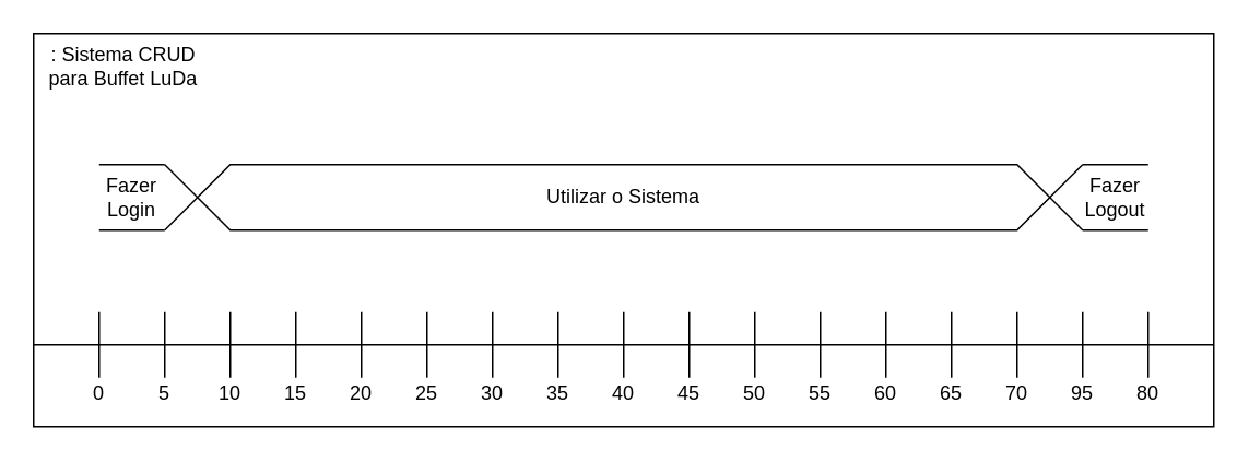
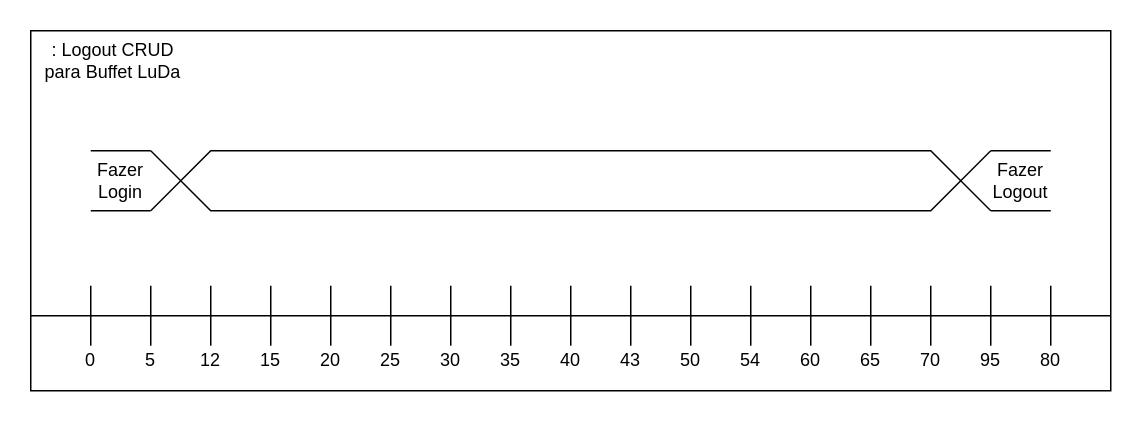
  <mxCell id="0" />
  <mxCell id="1" parent="0" />
  <mxCell id="2" value="" style="rounded=0;whiteSpace=wrap;html=1;" vertex="1" parent="1"><mxGeometry x="20" y="20" width="720" height="240" as="geometry" /></mxCell>
  <mxCell id="3" value="" style="endArrow=none;html=1;rounded=0;" edge="1" parent="1"><mxGeometry width="50" height="50" relative="1" as="geometry"><mxPoint x="20" y="210" as="sourcePoint" /><mxPoint x="740" y="210" as="targetPoint" /></mxGeometry></mxCell>
  <mxCell id="4" value="" style="endArrow=none;html=1;rounded=0;" edge="1" parent="1"><mxGeometry width="50" height="50" relative="1" as="geometry"><mxPoint x="60" y="230" as="sourcePoint" /><mxPoint x="60" y="190" as="targetPoint" /></mxGeometry></mxCell>
  <mxCell id="5" value="" style="endArrow=none;html=1;rounded=0;" edge="1" parent="1"><mxGeometry width="50" height="50" relative="1" as="geometry"><mxPoint x="100" y="230" as="sourcePoint" /><mxPoint x="100" y="190" as="targetPoint" /></mxGeometry></mxCell>
  <mxCell id="6" value="" style="endArrow=none;html=1;rounded=0;" edge="1" parent="1"><mxGeometry width="50" height="50" relative="1" as="geometry"><mxPoint x="140" y="230" as="sourcePoint" /><mxPoint x="140" y="190" as="targetPoint" /></mxGeometry></mxCell>
  <mxCell id="7" value="" style="endArrow=none;html=1;rounded=0;" edge="1" parent="1"><mxGeometry width="50" height="50" relative="1" as="geometry"><mxPoint x="180" y="230" as="sourcePoint" /><mxPoint x="180" y="190" as="targetPoint" /></mxGeometry></mxCell>
  <mxCell id="8" value="" style="endArrow=none;html=1;rounded=0;" edge="1" parent="1"><mxGeometry width="50" height="50" relative="1" as="geometry"><mxPoint x="220" y="230" as="sourcePoint" /><mxPoint x="220" y="190" as="targetPoint" /></mxGeometry></mxCell>
  <mxCell id="9" value="" style="endArrow=none;html=1;rounded=0;" edge="1" parent="1"><mxGeometry width="50" height="50" relative="1" as="geometry"><mxPoint x="260" y="230" as="sourcePoint" /><mxPoint x="260" y="190" as="targetPoint" /></mxGeometry></mxCell>
  <mxCell id="10" value="" style="endArrow=none;html=1;rounded=0;" edge="1" parent="1"><mxGeometry width="50" height="50" relative="1" as="geometry"><mxPoint x="300" y="230" as="sourcePoint" /><mxPoint x="300" y="190" as="targetPoint" /></mxGeometry></mxCell>
  <mxCell id="11" value="" style="endArrow=none;html=1;rounded=0;" edge="1" parent="1"><mxGeometry width="50" height="50" relative="1" as="geometry"><mxPoint x="340" y="230" as="sourcePoint" /><mxPoint x="340" y="190" as="targetPoint" /></mxGeometry></mxCell>
  <mxCell id="12" value="" style="endArrow=none;html=1;rounded=0;" edge="1" parent="1"><mxGeometry width="50" height="50" relative="1" as="geometry"><mxPoint x="380" y="230" as="sourcePoint" /><mxPoint x="380" y="190" as="targetPoint" /></mxGeometry></mxCell>
  <mxCell id="13" value="" style="endArrow=none;html=1;rounded=0;" edge="1" parent="1"><mxGeometry width="50" height="50" relative="1" as="geometry"><mxPoint x="420" y="230" as="sourcePoint" /><mxPoint x="420" y="190" as="targetPoint" /></mxGeometry></mxCell>
  <mxCell id="14" value="" style="endArrow=none;html=1;rounded=0;" edge="1" parent="1"><mxGeometry width="50" height="50" relative="1" as="geometry"><mxPoint x="460" y="230" as="sourcePoint" /><mxPoint x="460" y="190" as="targetPoint" /></mxGeometry></mxCell>
  <mxCell id="15" value="" style="endArrow=none;html=1;rounded=0;" edge="1" parent="1"><mxGeometry width="50" height="50" relative="1" as="geometry"><mxPoint x="500" y="230" as="sourcePoint" /><mxPoint x="500" y="190" as="targetPoint" /></mxGeometry></mxCell>
  <mxCell id="16" value="" style="endArrow=none;html=1;rounded=0;" edge="1" parent="1"><mxGeometry width="50" height="50" relative="1" as="geometry"><mxPoint x="540" y="230" as="sourcePoint" /><mxPoint x="540" y="190" as="targetPoint" /></mxGeometry></mxCell>
  <mxCell id="17" value="" style="endArrow=none;html=1;rounded=0;" edge="1" parent="1"><mxGeometry width="50" height="50" relative="1" as="geometry"><mxPoint x="580" y="230" as="sourcePoint" /><mxPoint x="580" y="190" as="targetPoint" /></mxGeometry></mxCell>
  <mxCell id="18" value="" style="endArrow=none;html=1;rounded=0;" edge="1" parent="1"><mxGeometry width="50" height="50" relative="1" as="geometry"><mxPoint x="620" y="230" as="sourcePoint" /><mxPoint x="620" y="190" as="targetPoint" /></mxGeometry></mxCell>
  <mxCell id="19" value="" style="endArrow=none;html=1;rounded=0;" edge="1" parent="1"><mxGeometry width="50" height="50" relative="1" as="geometry"><mxPoint x="660" y="230" as="sourcePoint" /><mxPoint x="660" y="190" as="targetPoint" /></mxGeometry></mxCell>
  <mxCell id="20" value="" style="endArrow=none;html=1;rounded=0;" edge="1" parent="1"><mxGeometry width="50" height="50" relative="1" as="geometry"><mxPoint x="700" y="230" as="sourcePoint" /><mxPoint x="700" y="190" as="targetPoint" /></mxGeometry></mxCell>
  <mxCell id="21" value="0" style="text;html=1;strokeColor=none;fillColor=none;align=center;verticalAlign=middle;whiteSpace=wrap;rounded=0;" vertex="1" parent="1"><mxGeometry x="40" y="230" width="40" height="20" as="geometry" /></mxCell>
  <mxCell id="22" value="5" style="text;html=1;strokeColor=none;fillColor=none;align=center;verticalAlign=middle;whiteSpace=wrap;rounded=0;" vertex="1" parent="1"><mxGeometry x="80" y="230" width="40" height="20" as="geometry" /></mxCell>
- <mxCell id="23" value="10" style="text;html=1;strokeColor=none;fillColor=none;align=center;verticalAlign=middle;whiteSpace=wrap;rounded=0;" vertex="1" parent="1"><mxGeometry x="120" y="230" width="40" height="20" as="geometry" /></mxCell>
+ <mxCell id="23" value="12" style="text;html=1;strokeColor=none;fillColor=none;align=center;verticalAlign=middle;whiteSpace=wrap;rounded=0;" vertex="1" parent="1"><mxGeometry x="120" y="230" width="40" height="20" as="geometry" /></mxCell>
  <mxCell id="24" value="15" style="text;html=1;strokeColor=none;fillColor=none;align=center;verticalAlign=middle;whiteSpace=wrap;rounded=0;" vertex="1" parent="1"><mxGeometry x="160" y="230" width="40" height="20" as="geometry" /></mxCell>
  <mxCell id="25" value="20" style="text;html=1;strokeColor=none;fillColor=none;align=center;verticalAlign=middle;whiteSpace=wrap;rounded=0;" vertex="1" parent="1"><mxGeometry x="200" y="230" width="40" height="20" as="geometry" /></mxCell>
  <mxCell id="26" value="25" style="text;html=1;strokeColor=none;fillColor=none;align=center;verticalAlign=middle;whiteSpace=wrap;rounded=0;" vertex="1" parent="1"><mxGeometry x="240" y="230" width="40" height="20" as="geometry" /></mxCell>
  <mxCell id="27" value="30" style="text;html=1;strokeColor=none;fillColor=none;align=center;verticalAlign=middle;whiteSpace=wrap;rounded=0;" vertex="1" parent="1"><mxGeometry x="280" y="230" width="40" height="20" as="geometry" /></mxCell>
  <mxCell id="28" value="35" style="text;html=1;strokeColor=none;fillColor=none;align=center;verticalAlign=middle;whiteSpace=wrap;rounded=0;" vertex="1" parent="1"><mxGeometry x="320" y="230" width="40" height="20" as="geometry" /></mxCell>
  <mxCell id="29" value="40" style="text;html=1;strokeColor=none;fillColor=none;align=center;verticalAlign=middle;whiteSpace=wrap;rounded=0;" vertex="1" parent="1"><mxGeometry x="360" y="230" width="40" height="20" as="geometry" /></mxCell>
- <mxCell id="30" value="45" style="text;html=1;strokeColor=none;fillColor=none;align=center;verticalAlign=middle;whiteSpace=wrap;rounded=0;" vertex="1" parent="1"><mxGeometry x="400" y="230" width="40" height="20" as="geometry" /></mxCell>
+ <mxCell id="30" value="43" style="text;html=1;strokeColor=none;fillColor=none;align=center;verticalAlign=middle;whiteSpace=wrap;rounded=0;" vertex="1" parent="1"><mxGeometry x="400" y="230" width="40" height="20" as="geometry" /></mxCell>
  <mxCell id="31" value="50" style="text;html=1;strokeColor=none;fillColor=none;align=center;verticalAlign=middle;whiteSpace=wrap;rounded=0;" vertex="1" parent="1"><mxGeometry x="440" y="230" width="40" height="20" as="geometry" /></mxCell>
- <mxCell id="32" value="55" style="text;html=1;strokeColor=none;fillColor=none;align=center;verticalAlign=middle;whiteSpace=wrap;rounded=0;" vertex="1" parent="1"><mxGeometry x="480" y="230" width="40" height="20" as="geometry" /></mxCell>
+ <mxCell id="32" value="54" style="text;html=1;strokeColor=none;fillColor=none;align=center;verticalAlign=middle;whiteSpace=wrap;rounded=0;" vertex="1" parent="1"><mxGeometry x="480" y="230" width="40" height="20" as="geometry" /></mxCell>
  <mxCell id="33" value="60" style="text;html=1;strokeColor=none;fillColor=none;align=center;verticalAlign=middle;whiteSpace=wrap;rounded=0;" vertex="1" parent="1"><mxGeometry x="520" y="230" width="40" height="20" as="geometry" /></mxCell>
  <mxCell id="34" value="65" style="text;html=1;strokeColor=none;fillColor=none;align=center;verticalAlign=middle;whiteSpace=wrap;rounded=0;" vertex="1" parent="1"><mxGeometry x="560" y="230" width="40" height="20" as="geometry" /></mxCell>
  <mxCell id="35" value="70" style="text;html=1;strokeColor=none;fillColor=none;align=center;verticalAlign=middle;whiteSpace=wrap;rounded=0;" vertex="1" parent="1"><mxGeometry x="600" y="230" width="40" height="20" as="geometry" /></mxCell>
  <mxCell id="36" value="95" style="text;html=1;strokeColor=none;fillColor=none;align=center;verticalAlign=middle;whiteSpace=wrap;rounded=0;" vertex="1" parent="1"><mxGeometry x="640" y="230" width="40" height="20" as="geometry" /></mxCell>
  <mxCell id="37" value="80" style="text;html=1;strokeColor=none;fillColor=none;align=center;verticalAlign=middle;whiteSpace=wrap;rounded=0;" vertex="1" parent="1"><mxGeometry x="680" y="230" width="40" height="20" as="geometry" /></mxCell>
- <mxCell id="38" value=": Sistema CRUD para Buffet LuDa" style="text;html=1;strokeColor=none;fillColor=none;align=center;verticalAlign=middle;whiteSpace=wrap;rounded=0;" vertex="1" parent="1"><mxGeometry x="20" y="20" width="110" height="40" as="geometry" /></mxCell>
+ <mxCell id="38" value=": Logout CRUD para Buffet LuDa" style="text;html=1;strokeColor=none;fillColor=none;align=center;verticalAlign=middle;whiteSpace=wrap;rounded=0;" vertex="1" parent="1"><mxGeometry x="20" y="20" width="110" height="40" as="geometry" /></mxCell>
  <mxCell id="39" value="" style="shape=hexagon;perimeter=hexagonPerimeter2;whiteSpace=wrap;html=1;fixedSize=1;" vertex="1" parent="1"><mxGeometry x="120" y="100" width="520" height="40" as="geometry" /></mxCell>
  <mxCell id="40" value="" style="endArrow=none;html=1;rounded=0;entryX=0;entryY=0.5;entryDx=0;entryDy=0;" edge="1" parent="1" target="39"><mxGeometry width="50" height="50" relative="1" as="geometry"><mxPoint x="100" y="100" as="sourcePoint" /><mxPoint x="110" y="80" as="targetPoint" /></mxGeometry></mxCell>
  <mxCell id="41" value="" style="endArrow=none;html=1;rounded=0;entryX=0;entryY=0.5;entryDx=0;entryDy=0;" edge="1" parent="1" target="39"><mxGeometry width="50" height="50" relative="1" as="geometry"><mxPoint x="100" y="140" as="sourcePoint" /><mxPoint x="100" y="150" as="targetPoint" /></mxGeometry></mxCell>
  <mxCell id="42" value="" style="endArrow=none;html=1;rounded=0;" edge="1" parent="1"><mxGeometry width="50" height="50" relative="1" as="geometry"><mxPoint x="60" y="140" as="sourcePoint" /><mxPoint x="100" y="140" as="targetPoint" /></mxGeometry></mxCell>
  <mxCell id="43" value="Fazer Login" style="text;html=1;strokeColor=none;fillColor=none;align=center;verticalAlign=middle;whiteSpace=wrap;rounded=0;" vertex="1" parent="1"><mxGeometry x="50" y="105" width="60" height="30" as="geometry" /></mxCell>
  <mxCell id="44" value="" style="endArrow=none;html=1;rounded=0;" edge="1" parent="1"><mxGeometry width="50" height="50" relative="1" as="geometry"><mxPoint x="60" y="100" as="sourcePoint" /><mxPoint x="100" y="100" as="targetPoint" /></mxGeometry></mxCell>
  <mxCell id="45" value="" style="endArrow=none;html=1;rounded=0;entryX=1;entryY=0.5;entryDx=0;entryDy=0;" edge="1" parent="1" target="39"><mxGeometry width="50" height="50" relative="1" as="geometry"><mxPoint x="660" y="140" as="sourcePoint" /><mxPoint x="740" y="130" as="targetPoint" /></mxGeometry></mxCell>
  <mxCell id="46" value="Fazer Logout" style="text;html=1;strokeColor=none;fillColor=none;align=center;verticalAlign=middle;whiteSpace=wrap;rounded=0;" vertex="1" parent="1"><mxGeometry x="650" y="105" width="60" height="30" as="geometry" /></mxCell>
  <mxCell id="47" value="" style="endArrow=none;html=1;rounded=0;" edge="1" parent="1"><mxGeometry width="50" height="50" relative="1" as="geometry"><mxPoint x="640" y="120" as="sourcePoint" /><mxPoint x="660" y="100" as="targetPoint" /></mxGeometry></mxCell>
  <mxCell id="48" value="" style="endArrow=none;html=1;rounded=0;" edge="1" parent="1"><mxGeometry width="50" height="50" relative="1" as="geometry"><mxPoint x="660" y="140" as="sourcePoint" /><mxPoint x="700" y="140" as="targetPoint" /></mxGeometry></mxCell>
  <mxCell id="49" value="" style="endArrow=none;html=1;rounded=0;" edge="1" parent="1"><mxGeometry width="50" height="50" relative="1" as="geometry"><mxPoint x="660" y="100" as="sourcePoint" /><mxPoint x="700" y="100" as="targetPoint" /></mxGeometry></mxCell>
- <mxCell id="50" value="Utilizar o Sistema" style="text;html=1;strokeColor=none;fillColor=none;align=center;verticalAlign=middle;whiteSpace=wrap;rounded=0;" vertex="1" parent="1"><mxGeometry x="325" y="105" width="110" height="30" as="geometry" /></mxCell>
